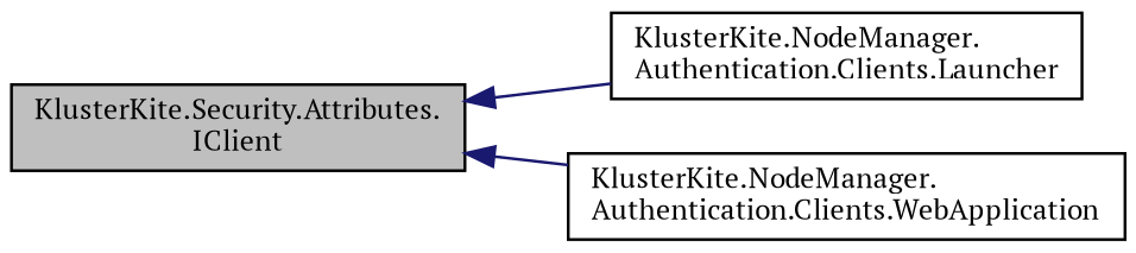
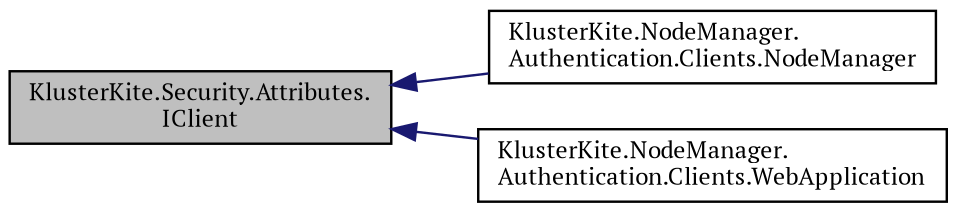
  digraph {
    rankdir=LR
    fontname="PT Serif"
    node [color=black fillcolor=white fontname="PT Serif" fontsize=10 shape=record style=filled]
    edge [color=midnightblue dir=back fontname="PT Serif" fontsize=10 labelfontname=Helvetica labelfontsize=10 style=solid]
    n1 [fillcolor=grey75 fontcolor=black height=0.2 label="KlusterKite.Security.Attributes.\lIClient" width=0.4]
-   n2 [height=0.2 label="KlusterKite.NodeManager.\lAuthentication.Clients.Launcher" width=0.4]
+   n2 [height=0.2 label="KlusterKite.NodeManager.\lAuthentication.Clients.NodeManager" width=0.4]
    n3 [height=0.2 label="KlusterKite.NodeManager.\lAuthentication.Clients.WebApplication" width=0.4]
    n1 -> n2
    n1 -> n3
  }
